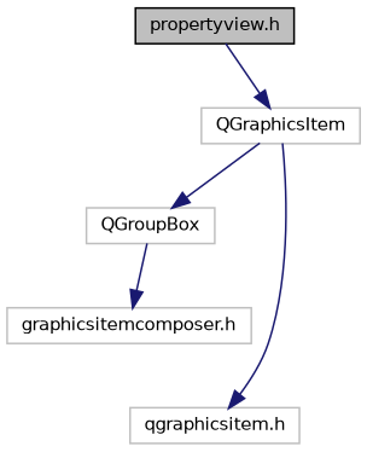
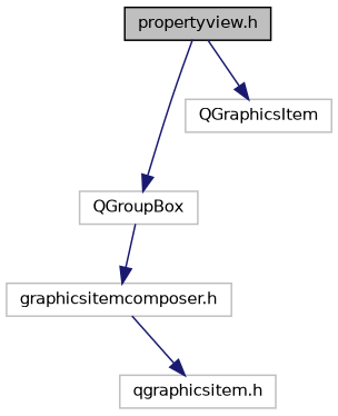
  digraph {
    node [color=grey75 fillcolor=white fontname=Helvetica fontsize=10 shape=record style=filled]
    edge [color=midnightblue fontname=Helvetica fontsize=10 labelfontname=Helvetica labelfontsize=10 style=solid]
    n1 [color=black fillcolor=grey75 fontcolor=black height=0.2 label="propertyview.h" width=0.4]
    n2 [height=0.2 label=QGroupBox width=0.4]
    n3 [height=0.2 label=QGraphicsItem width=0.4]
    n4 [height=0.2 label="graphicsitemcomposer.h" width=0.4]
    n5 [height=0.2 label="qgraphicsitem.h" width=0.4]
-   n3 -> n2
+   n1 -> n2
    n1 -> n3
    n2 -> n4
-   n3 -> n5
+   n4 -> n5
  }
